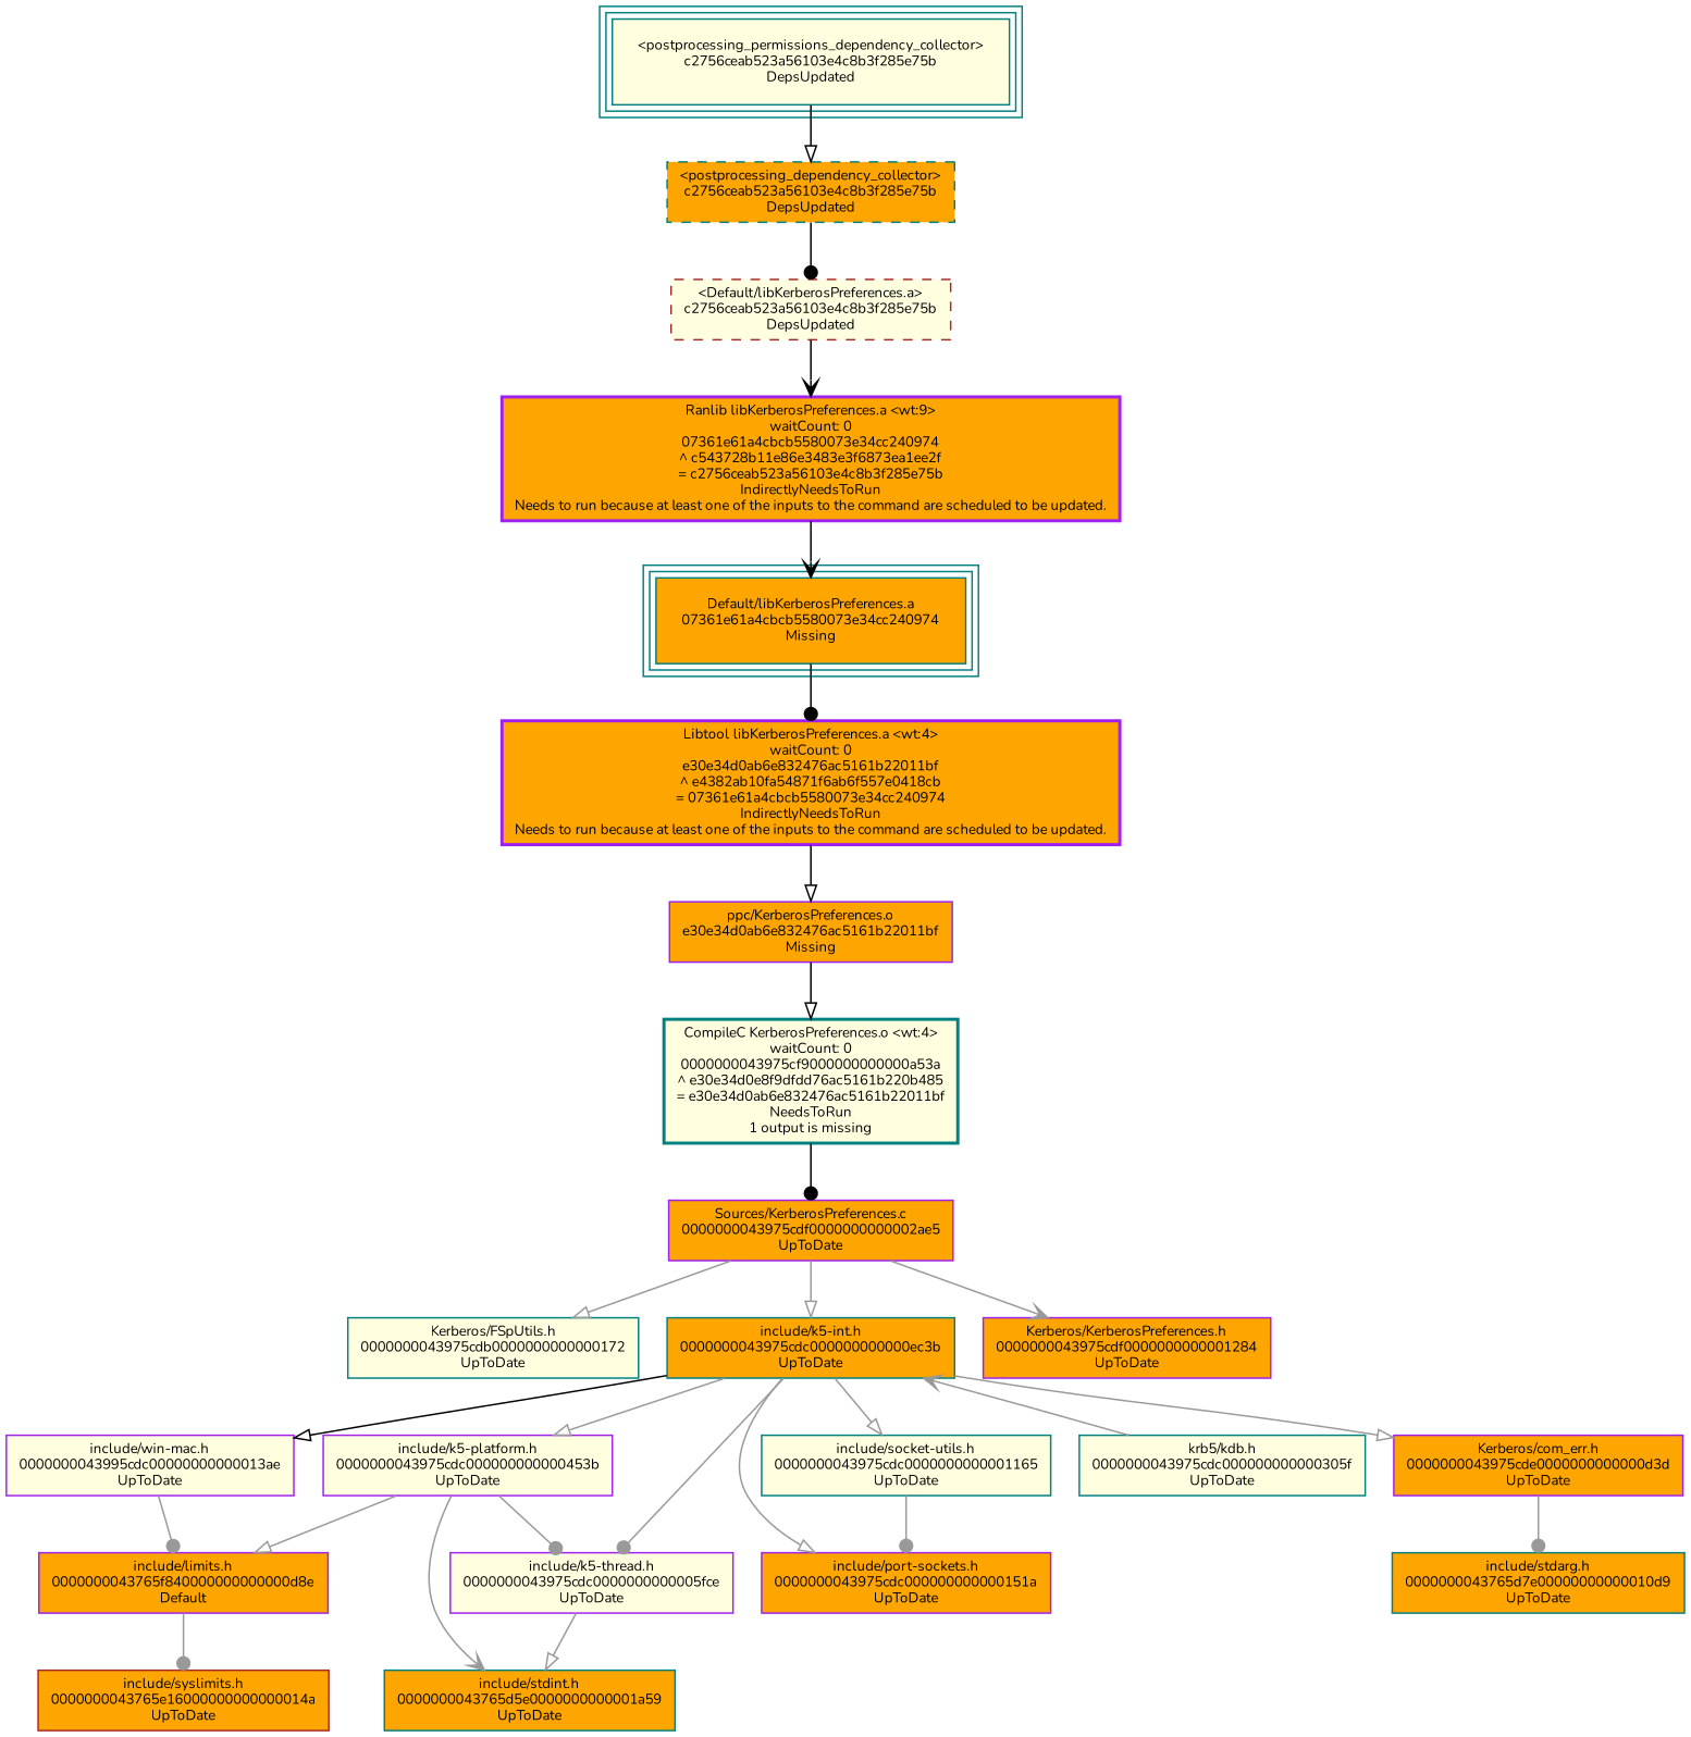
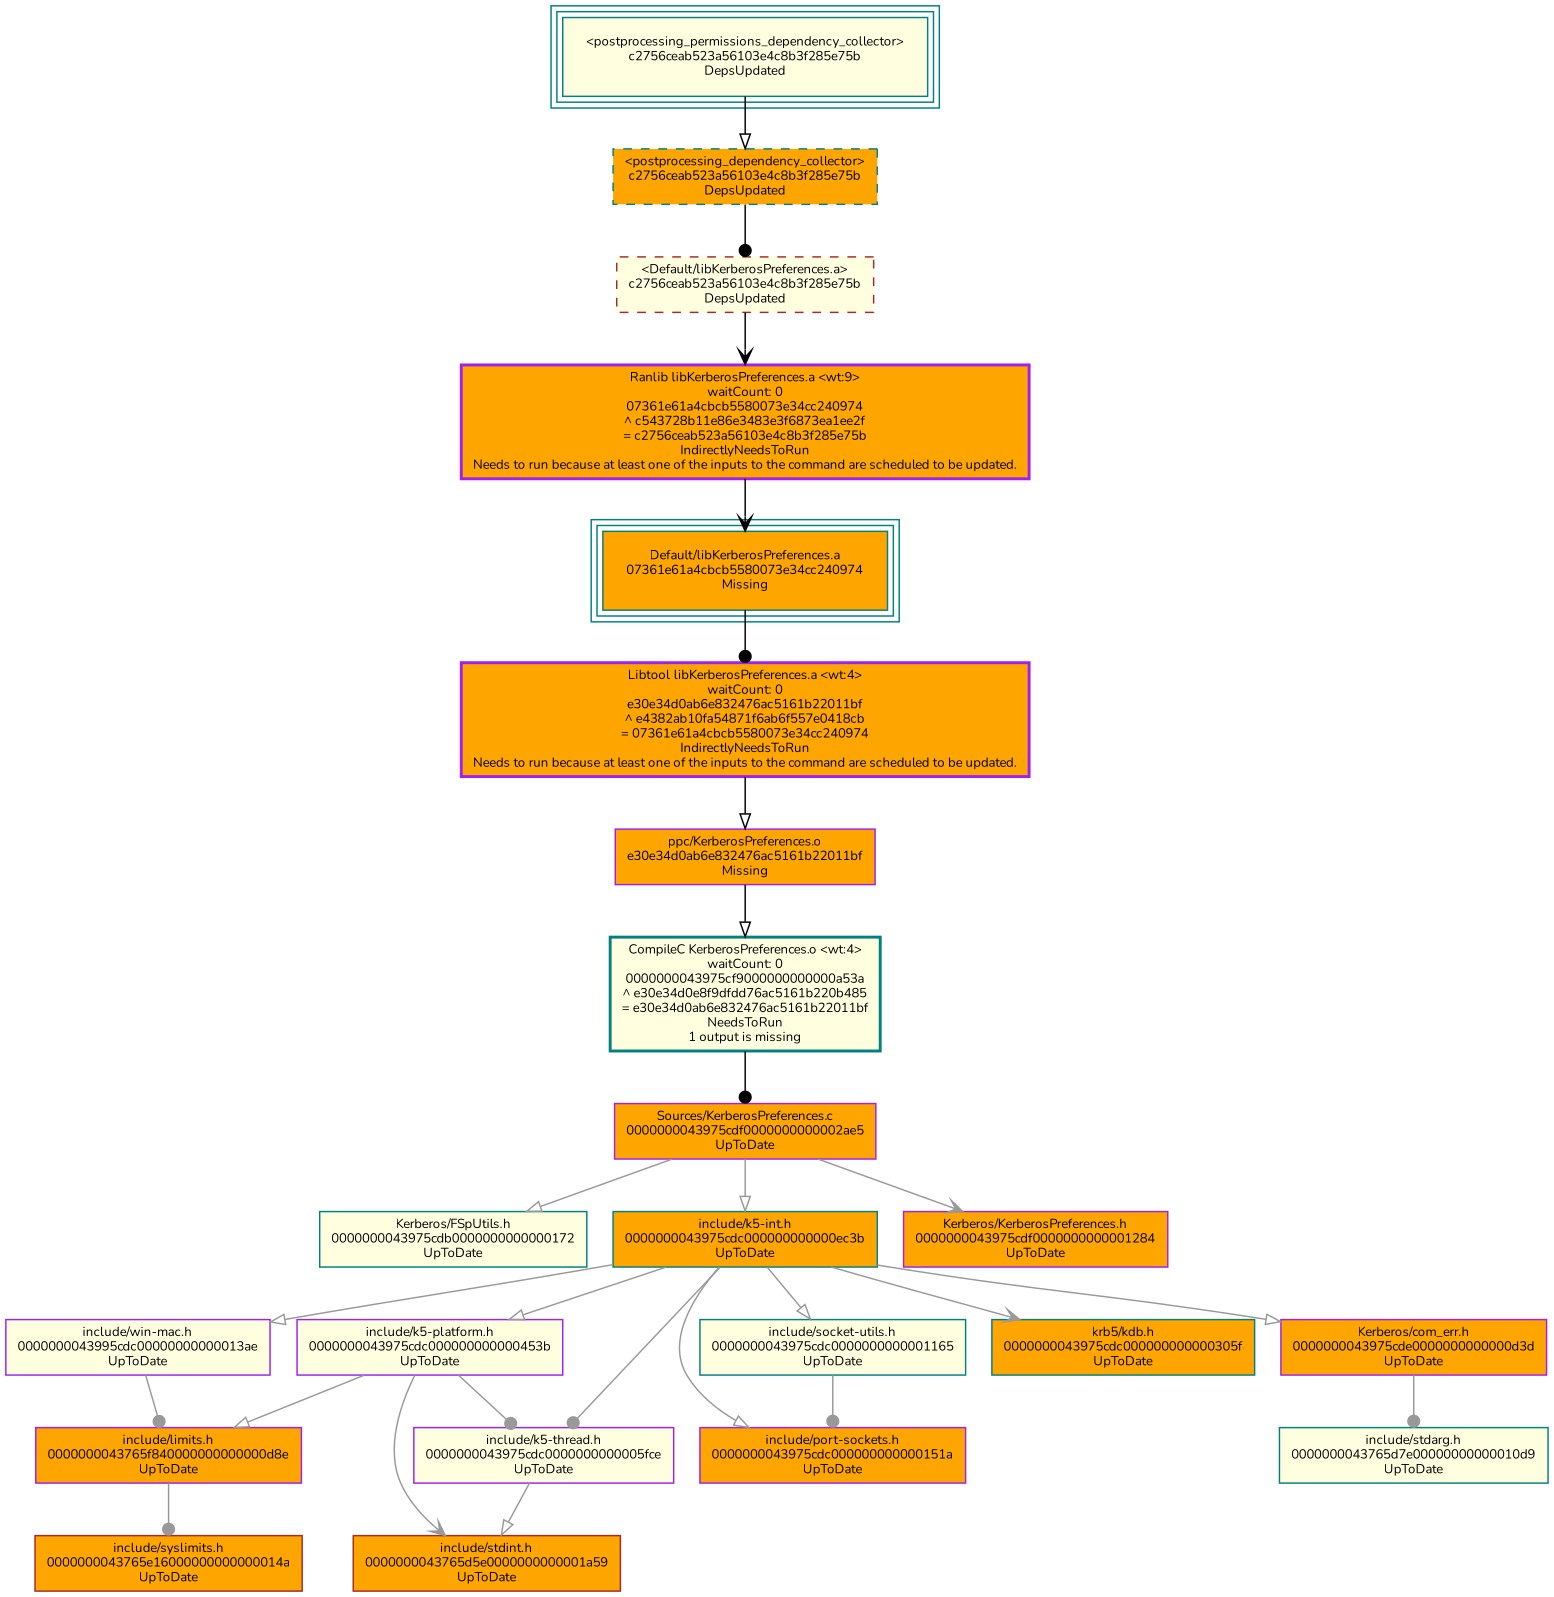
  digraph {
    concentrate=false
    fontname=Nunito
    node [color=purple fillcolor=orange fontname=Nunito fontsize=9 shape=box style=filled]
    edge [arrowhead=onormal arrowtail=normal color=gray60 fontname=Nunito style=solid]
    n1 [color=teal label="Default/libKerberosPreferences.a\n07361e61a4cbcb5580073e34cc240974\nMissing" peripheries=3]
    n2 [label="Libtool libKerberosPreferences.a <wt:4>\nwaitCount: 0\ne30e34d0ab6e832476ac5161b22011bf\n^ e4382ab10fa54871f6ab6f557e0418cb\n= 07361e61a4cbcb5580073e34cc240974\nIndirectlyNeedsToRun\nNeeds to run because at least one of the inputs to the command are scheduled to be updated." style="filled,bold"]
    n3 [label="ppc/KerberosPreferences.o\ne30e34d0ab6e832476ac5161b22011bf\nMissing"]
    n4 [color=teal fillcolor=lightyellow label="CompileC KerberosPreferences.o <wt:4>\nwaitCount: 0\n0000000043975cf9000000000000a53a\n^ e30e34d0e8f9dfdd76ac5161b220b485\n= e30e34d0ab6e832476ac5161b22011bf\nNeedsToRun\n1 output is missing" style="filled,bold"]
    n5 [label="Sources/KerberosPreferences.c\n0000000043975cdf0000000000002ae5\nUpToDate"]
    n6 [color=teal fillcolor=lightyellow label="Kerberos/FSpUtils.h\n0000000043975cdb0000000000000172\nUpToDate"]
    n7 [color=teal label="include/k5-int.h\n0000000043975cdc000000000000ec3b\nUpToDate"]
    n8 [label="Kerberos/KerberosPreferences.h\n0000000043975cdf0000000000001284\nUpToDate"]
    n9 [fillcolor=lightyellow label="include/win-mac.h\n0000000043995cdc00000000000013ae\nUpToDate"]
    n10 [fillcolor=lightyellow label="include/k5-platform.h\n0000000043975cdc000000000000453b\nUpToDate"]
    n11 [label="include/port-sockets.h\n0000000043975cdc000000000000151a\nUpToDate"]
    n12 [color=teal fillcolor=lightyellow label="include/socket-utils.h\n0000000043975cdc0000000000001165\nUpToDate"]
    n13 [fillcolor=lightyellow label="include/k5-thread.h\n0000000043975cdc0000000000005fce\nUpToDate"]
-   n14 [color=teal fillcolor=lightyellow label="krb5/kdb.h\n0000000043975cdc000000000000305f\nUpToDate"]
+   n14 [color=teal label="krb5/kdb.h\n0000000043975cdc000000000000305f\nUpToDate"]
    n15 [label="Kerberos/com_err.h\n0000000043975cde0000000000000d3d\nUpToDate"]
    n16 [color=brown fillcolor=lightyellow label="<Default/libKerberosPreferences.a>\nc2756ceab523a56103e4c8b3f285e75b\nDepsUpdated" style="filled,dashed"]
    n17 [label="Ranlib libKerberosPreferences.a <wt:9>\nwaitCount: 0\n07361e61a4cbcb5580073e34cc240974\n^ c543728b11e86e3483e3f6873ea1ee2f\n= c2756ceab523a56103e4c8b3f285e75b\nIndirectlyNeedsToRun\nNeeds to run because at least one of the inputs to the command are scheduled to be updated." style="filled,bold"]
    n18 [color=teal label="<postprocessing_dependency_collector>\nc2756ceab523a56103e4c8b3f285e75b\nDepsUpdated" style="filled,dashed"]
    n19 [color=teal fillcolor=lightyellow label="<postprocessing_permissions_dependency_collector>\nc2756ceab523a56103e4c8b3f285e75b\nDepsUpdated" peripheries=3]
-   n20 [label="include/limits.h\n0000000043765f840000000000000d8e\nDefault"]
-   n21 [color=teal label="include/stdint.h\n0000000043765d5e0000000000001a59\nUpToDate"]
-   n22 [color=teal label="include/stdarg.h\n0000000043765d7e00000000000010d9\nUpToDate"]
+   n20 [label="include/limits.h\n0000000043765f840000000000000d8e\nUpToDate"]
+   n21 [color=brown label="include/stdint.h\n0000000043765d5e0000000000001a59\nUpToDate"]
+   n22 [color=teal fillcolor=lightyellow label="include/stdarg.h\n0000000043765d7e00000000000010d9\nUpToDate"]
    n23 [color=brown label="include/syslimits.h\n0000000043765e16000000000000014a\nUpToDate"]
    n1 -> n2 [arrowhead=dot color=black]
    n2 -> n3 [color=black]
    n3 -> n4 [color=black]
    n4 -> n5 [arrowhead=dot color=black]
    n5 -> n6
    n5 -> n7
    n5 -> n8 [arrowhead=vee]
-   n7 -> n9 [color=black]
+   n7 -> n9
    n7 -> n10
    n7 -> n11
    n7 -> n12
    n7 -> n13 [arrowhead=dot]
-   n14 -> n7 [arrowhead=vee]
+   n7 -> n14 [arrowhead=vee]
    n7 -> n15
    n9 -> n20 [arrowhead=dot]
    n10 -> n13 [arrowhead=dot]
    n10 -> n20
    n10 -> n21 [arrowhead=vee]
    n12 -> n11 [arrowhead=dot]
    n13 -> n21
    n15 -> n22 [arrowhead=dot]
    n16 -> n17 [arrowhead=vee color=black]
    n17 -> n1 [arrowhead=vee color=black]
    n18 -> n16 [arrowhead=dot color=black]
    n19 -> n18 [color=black]
    n20 -> n23 [arrowhead=dot]
  }
